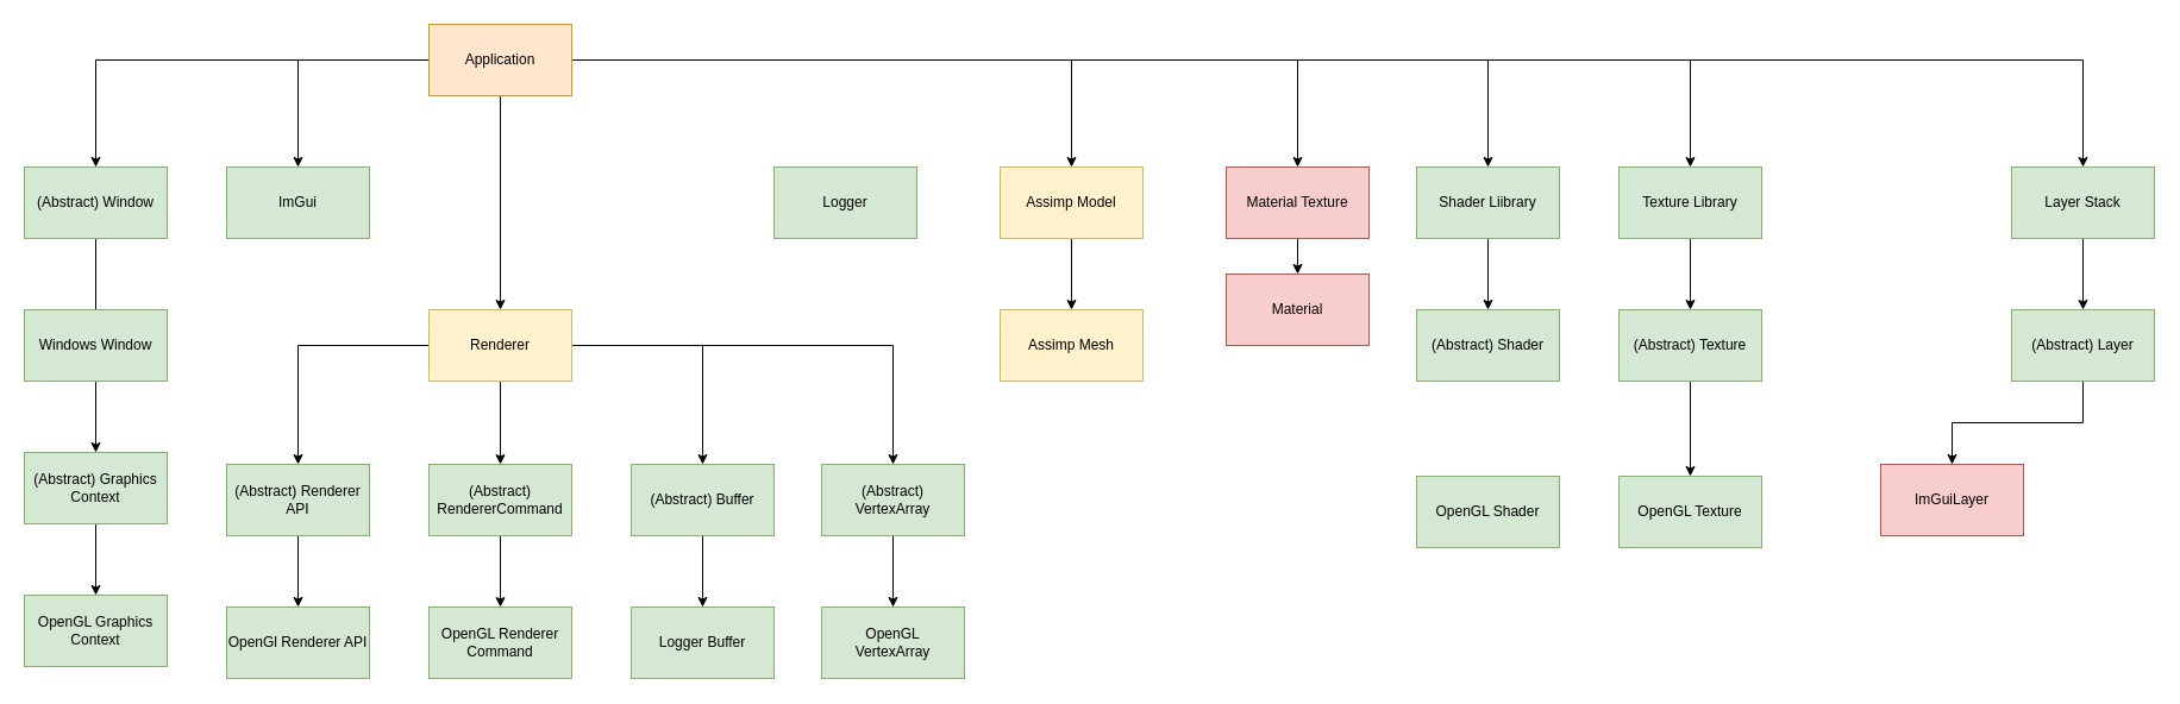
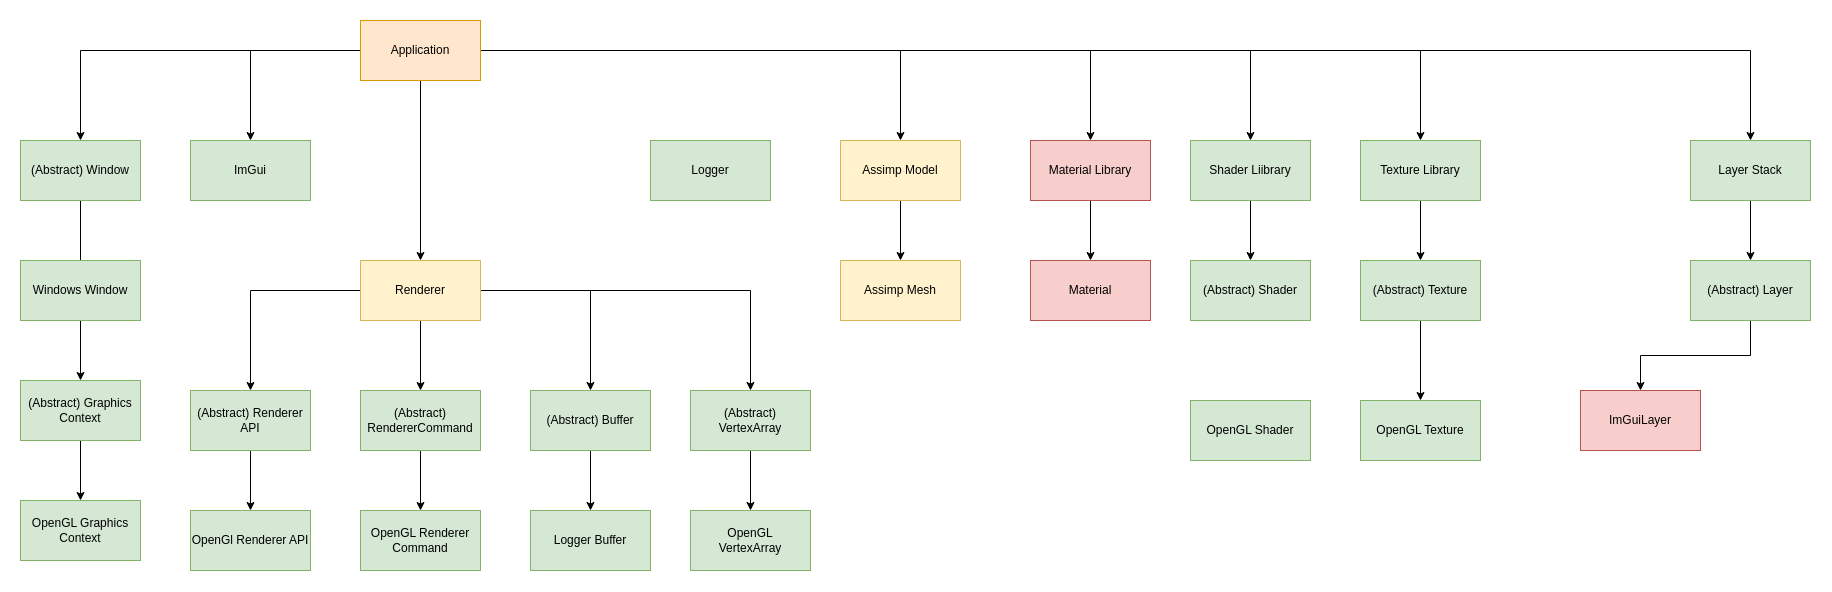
  <mxCell id="0" />
  <mxCell id="1" parent="0" />
  <mxCell id="2" style="edgeStyle=orthogonalEdgeStyle;rounded=0;orthogonalLoop=1;jettySize=auto;html=1;entryX=0.5;entryY=0;entryDx=0;entryDy=0;" parent="1" source="10" target="15" edge="1"><mxGeometry relative="1" as="geometry" /></mxCell>
  <mxCell id="3" style="edgeStyle=orthogonalEdgeStyle;rounded=0;orthogonalLoop=1;jettySize=auto;html=1;entryX=0.5;entryY=0;entryDx=0;entryDy=0;" parent="1" source="10" target="12" edge="1"><mxGeometry relative="1" as="geometry" /></mxCell>
  <mxCell id="4" style="edgeStyle=orthogonalEdgeStyle;rounded=0;orthogonalLoop=1;jettySize=auto;html=1;exitX=0.5;exitY=1;exitDx=0;exitDy=0;" parent="1" source="10" target="26" edge="1"><mxGeometry relative="1" as="geometry"><mxPoint x="410" y="130" as="sourcePoint" /></mxGeometry></mxCell>
  <mxCell id="5" style="edgeStyle=orthogonalEdgeStyle;rounded=0;orthogonalLoop=1;jettySize=auto;html=1;entryX=0.5;entryY=0;entryDx=0;entryDy=0;" parent="1" source="10" target="17" edge="1"><mxGeometry relative="1" as="geometry" /></mxCell>
  <mxCell id="6" style="edgeStyle=orthogonalEdgeStyle;rounded=0;orthogonalLoop=1;jettySize=auto;html=1;" parent="1" source="10" target="19" edge="1"><mxGeometry relative="1" as="geometry" /></mxCell>
  <mxCell id="7" style="edgeStyle=orthogonalEdgeStyle;rounded=0;orthogonalLoop=1;jettySize=auto;html=1;entryX=0.5;entryY=0;entryDx=0;entryDy=0;" parent="1" source="10" target="21" edge="1"><mxGeometry relative="1" as="geometry" /></mxCell>
  <mxCell id="8" style="edgeStyle=orthogonalEdgeStyle;rounded=0;orthogonalLoop=1;jettySize=auto;html=1;entryX=0.5;entryY=0;entryDx=0;entryDy=0;" parent="1" source="10" target="39" edge="1"><mxGeometry relative="1" as="geometry" /></mxCell>
  <mxCell id="9" style="edgeStyle=orthogonalEdgeStyle;rounded=0;orthogonalLoop=1;jettySize=auto;html=1;entryX=0.5;entryY=0;entryDx=0;entryDy=0;" parent="1" source="10" target="53" edge="1"><mxGeometry relative="1" as="geometry" /></mxCell>
  <mxCell id="10" value="Application" style="rounded=0;whiteSpace=wrap;html=1;fillColor=#ffe6cc;strokeColor=#d79b00;" parent="1" vertex="1"><mxGeometry x="360" width="120" height="60" as="geometry" y="20" /></mxCell>
  <mxCell id="11" style="edgeStyle=orthogonalEdgeStyle;rounded=0;orthogonalLoop=1;jettySize=auto;html=1;" parent="1" source="12" target="14" edge="1"><mxGeometry relative="1" as="geometry" /></mxCell>
  <mxCell id="12" value="(Abstract) Window" style="rounded=0;whiteSpace=wrap;html=1;fillColor=#d5e8d4;strokeColor=#82b366;" parent="1" vertex="1"><mxGeometry x="20" y="140" width="120" height="60" as="geometry" /></mxCell>
  <mxCell id="13" value="" style="edgeStyle=orthogonalEdgeStyle;rounded=0;orthogonalLoop=1;jettySize=auto;html=1;" parent="1" source="14" target="35" edge="1"><mxGeometry relative="1" as="geometry" /></mxCell>
  <mxCell id="14" value="(Abstract) Graphics Context" style="rounded=0;whiteSpace=wrap;html=1;fillColor=#d5e8d4;strokeColor=#82b366;" parent="1" vertex="1"><mxGeometry x="20" y="380" width="120" height="60" as="geometry" /></mxCell>
  <mxCell id="15" value="ImGui" style="rounded=0;whiteSpace=wrap;html=1;fillColor=#d5e8d4;strokeColor=#82b366;" parent="1" vertex="1"><mxGeometry x="190" y="140" width="120" height="60" as="geometry" /></mxCell>
  <mxCell id="16" style="edgeStyle=orthogonalEdgeStyle;rounded=0;orthogonalLoop=1;jettySize=auto;html=1;entryX=0.5;entryY=0;entryDx=0;entryDy=0;" parent="1" source="17" target="41" edge="1"><mxGeometry relative="1" as="geometry" /></mxCell>
  <mxCell id="17" value="Shader Liibrary" style="rounded=0;whiteSpace=wrap;html=1;fillColor=#d5e8d4;strokeColor=#82b366;" parent="1" vertex="1"><mxGeometry x="1190" y="140" width="120" height="60" as="geometry" /></mxCell>
  <mxCell id="18" style="edgeStyle=orthogonalEdgeStyle;rounded=0;orthogonalLoop=1;jettySize=auto;html=1;entryX=0.5;entryY=0;entryDx=0;entryDy=0;" parent="1" source="19" target="44" edge="1"><mxGeometry relative="1" as="geometry" /></mxCell>
  <mxCell id="19" value="Texture Library" style="rounded=0;whiteSpace=wrap;html=1;fillColor=#d5e8d4;strokeColor=#82b366;" parent="1" vertex="1"><mxGeometry x="1360" y="140" width="120" height="60" as="geometry" /></mxCell>
  <mxCell id="20" value="" style="edgeStyle=orthogonalEdgeStyle;rounded=0;orthogonalLoop=1;jettySize=auto;html=1;" parent="1" source="21" target="34" edge="1"><mxGeometry relative="1" as="geometry" /></mxCell>
  <mxCell id="21" value="Layer Stack" style="rounded=0;whiteSpace=wrap;html=1;fillColor=#d5e8d4;strokeColor=#82b366;" parent="1" vertex="1"><mxGeometry x="1690" y="140" width="120" height="60" as="geometry" /></mxCell>
  <mxCell id="22" value="" style="edgeStyle=orthogonalEdgeStyle;rounded=0;orthogonalLoop=1;jettySize=auto;html=1;entryX=0.5;entryY=0;entryDx=0;entryDy=0;" parent="1" source="26" target="28" edge="1"><mxGeometry relative="1" as="geometry"><mxPoint x="340" y="371" as="targetPoint" /></mxGeometry></mxCell>
  <mxCell id="23" value="" style="edgeStyle=orthogonalEdgeStyle;rounded=0;orthogonalLoop=1;jettySize=auto;html=1;" parent="1" source="26" target="31" edge="1"><mxGeometry relative="1" as="geometry" /></mxCell>
  <mxCell id="24" style="edgeStyle=orthogonalEdgeStyle;rounded=0;orthogonalLoop=1;jettySize=auto;html=1;" parent="1" source="26" target="47" edge="1"><mxGeometry relative="1" as="geometry" /></mxCell>
  <mxCell id="25" style="edgeStyle=orthogonalEdgeStyle;rounded=0;orthogonalLoop=1;jettySize=auto;html=1;entryX=0.5;entryY=0;entryDx=0;entryDy=0;" parent="1" source="26" target="50" edge="1"><mxGeometry relative="1" as="geometry" /></mxCell>
  <mxCell id="26" value="Renderer" style="rounded=0;whiteSpace=wrap;html=1;fillColor=#fff2cc;strokeColor=#d6b656;" parent="1" vertex="1"><mxGeometry x="360" y="260" width="120" height="60" as="geometry" /></mxCell>
  <mxCell id="27" value="" style="edgeStyle=orthogonalEdgeStyle;rounded=0;orthogonalLoop=1;jettySize=auto;html=1;" parent="1" source="28" target="29" edge="1"><mxGeometry relative="1" as="geometry" /></mxCell>
  <mxCell id="28" value="(Abstract) Renderer API" style="rounded=0;whiteSpace=wrap;html=1;fillColor=#d5e8d4;strokeColor=#82b366;" parent="1" vertex="1"><mxGeometry x="190" y="390" width="120" height="60" as="geometry" /></mxCell>
  <mxCell id="29" value="OpenGl Renderer API" style="rounded=0;whiteSpace=wrap;html=1;fillColor=#d5e8d4;strokeColor=#82b366;" parent="1" vertex="1"><mxGeometry x="190" y="510" width="120" height="60" as="geometry" /></mxCell>
  <mxCell id="30" value="" style="edgeStyle=orthogonalEdgeStyle;rounded=0;orthogonalLoop=1;jettySize=auto;html=1;" parent="1" source="31" target="32" edge="1"><mxGeometry relative="1" as="geometry" /></mxCell>
  <mxCell id="31" value="(Abstract) RendererCommand" style="rounded=0;whiteSpace=wrap;html=1;fillColor=#d5e8d4;strokeColor=#82b366;" parent="1" vertex="1"><mxGeometry x="360" y="390" width="120" height="60" as="geometry" /></mxCell>
  <mxCell id="32" value="OpenGL Renderer Command" style="rounded=0;whiteSpace=wrap;html=1;fillColor=#d5e8d4;strokeColor=#82b366;" parent="1" vertex="1"><mxGeometry x="360" y="510" width="120" height="60" as="geometry" /></mxCell>
  <mxCell id="33" value="" style="edgeStyle=orthogonalEdgeStyle;rounded=0;orthogonalLoop=1;jettySize=auto;html=1;entryX=0.5;entryY=0;entryDx=0;entryDy=0;" parent="1" source="34" target="37" edge="1"><mxGeometry relative="1" as="geometry"><mxPoint x="1470" y="380" as="targetPoint" /></mxGeometry></mxCell>
  <mxCell id="34" value="(Abstract) Layer" style="rounded=0;whiteSpace=wrap;html=1;fillColor=#d5e8d4;strokeColor=#82b366;" parent="1" vertex="1"><mxGeometry x="1690" y="260" width="120" height="60" as="geometry" /></mxCell>
  <mxCell id="35" value="OpenGL Graphics Context" style="rounded=0;whiteSpace=wrap;html=1;fillColor=#d5e8d4;strokeColor=#82b366;" parent="1" vertex="1"><mxGeometry x="20" y="500" width="120" height="60" as="geometry" /></mxCell>
  <mxCell id="36" value="Windows Window" style="rounded=0;whiteSpace=wrap;html=1;fillColor=#d5e8d4;strokeColor=#82b366;" parent="1" vertex="1"><mxGeometry x="20" y="260" width="120" height="60" as="geometry" /></mxCell>
  <mxCell id="37" value="ImGuiLayer" style="rounded=0;whiteSpace=wrap;html=1;fillColor=#f8cecc;strokeColor=#b85450;" parent="1" vertex="1"><mxGeometry x="1580" y="390" width="120" height="60" as="geometry" /></mxCell>
  <mxCell id="38" style="edgeStyle=orthogonalEdgeStyle;rounded=0;orthogonalLoop=1;jettySize=auto;html=1;entryX=0.5;entryY=0;entryDx=0;entryDy=0;" parent="1" source="39" target="40" edge="1"><mxGeometry relative="1" as="geometry" /></mxCell>
- <mxCell id="39" value="Material Texture" style="rounded=0;whiteSpace=wrap;html=1;fillColor=#f8cecc;strokeColor=#b85450;" parent="1" vertex="1"><mxGeometry x="1030" y="140" width="120" height="60" as="geometry" /></mxCell>
- <mxCell id="40" value="Material" style="rounded=0;whiteSpace=wrap;html=1;fillColor=#f8cecc;strokeColor=#b85450;" parent="1" vertex="1"><mxGeometry x="1030" y="230" width="120" height="60" as="geometry" /></mxCell>
+ <mxCell id="39" value="Material Library" style="rounded=0;whiteSpace=wrap;html=1;fillColor=#f8cecc;strokeColor=#b85450;" parent="1" vertex="1"><mxGeometry x="1030" y="140" width="120" height="60" as="geometry" /></mxCell>
+ <mxCell id="40" value="Material" style="rounded=0;whiteSpace=wrap;html=1;fillColor=#f8cecc;strokeColor=#b85450;" parent="1" vertex="1"><mxGeometry x="1030" y="260" width="120" height="60" as="geometry" /></mxCell>
  <mxCell id="41" value="(Abstract) Shader" style="rounded=0;whiteSpace=wrap;html=1;fillColor=#d5e8d4;strokeColor=#82b366;" parent="1" vertex="1"><mxGeometry x="1190" y="260" width="120" height="60" as="geometry" /></mxCell>
  <mxCell id="42" value="OpenGL Shader" style="rounded=0;whiteSpace=wrap;html=1;fillColor=#d5e8d4;strokeColor=#82b366;" parent="1" vertex="1"><mxGeometry x="1190" y="400" width="120" height="60" as="geometry" /></mxCell>
  <mxCell id="43" style="edgeStyle=orthogonalEdgeStyle;rounded=0;orthogonalLoop=1;jettySize=auto;html=1;entryX=0.5;entryY=0;entryDx=0;entryDy=0;" parent="1" source="44" target="45" edge="1"><mxGeometry relative="1" as="geometry" /></mxCell>
  <mxCell id="44" value="(Abstract) Texture" style="rounded=0;whiteSpace=wrap;html=1;fillColor=#d5e8d4;strokeColor=#82b366;" parent="1" vertex="1"><mxGeometry x="1360" y="260" width="120" height="60" as="geometry" /></mxCell>
  <mxCell id="45" value="OpenGL Texture" style="rounded=0;whiteSpace=wrap;html=1;fillColor=#d5e8d4;strokeColor=#82b366;" parent="1" vertex="1"><mxGeometry x="1360" y="400" width="120" height="60" as="geometry" /></mxCell>
  <mxCell id="46" style="edgeStyle=orthogonalEdgeStyle;rounded=0;orthogonalLoop=1;jettySize=auto;html=1;entryX=0.5;entryY=0;entryDx=0;entryDy=0;" parent="1" source="47" target="48" edge="1"><mxGeometry relative="1" as="geometry" /></mxCell>
  <mxCell id="47" value="(Abstract) Buffer" style="rounded=0;whiteSpace=wrap;html=1;fillColor=#d5e8d4;strokeColor=#82b366;" parent="1" vertex="1"><mxGeometry x="530" y="390" width="120" height="60" as="geometry" /></mxCell>
  <mxCell id="48" value="Logger Buffer" style="rounded=0;whiteSpace=wrap;html=1;fillColor=#d5e8d4;strokeColor=#82b366;" parent="1" vertex="1"><mxGeometry x="530" y="510" width="120" height="60" as="geometry" /></mxCell>
  <mxCell id="49" style="edgeStyle=orthogonalEdgeStyle;rounded=0;orthogonalLoop=1;jettySize=auto;html=1;entryX=0.5;entryY=0;entryDx=0;entryDy=0;" parent="1" source="50" target="51" edge="1"><mxGeometry relative="1" as="geometry" /></mxCell>
  <mxCell id="50" value="(Abstract) VertexArray" style="rounded=0;whiteSpace=wrap;html=1;fillColor=#d5e8d4;strokeColor=#82b366;" parent="1" vertex="1"><mxGeometry x="690" y="390" width="120" height="60" as="geometry" /></mxCell>
  <mxCell id="51" value="OpenGL&lt;br&gt;VertexArray" style="rounded=0;whiteSpace=wrap;html=1;fillColor=#d5e8d4;strokeColor=#82b366;" parent="1" vertex="1"><mxGeometry x="690" y="510" width="120" height="60" as="geometry" /></mxCell>
  <mxCell id="52" style="edgeStyle=orthogonalEdgeStyle;rounded=0;orthogonalLoop=1;jettySize=auto;html=1;entryX=0.5;entryY=0;entryDx=0;entryDy=0;" parent="1" source="53" target="54" edge="1"><mxGeometry relative="1" as="geometry" /></mxCell>
  <mxCell id="53" value="Assimp Model" style="rounded=0;whiteSpace=wrap;html=1;fillColor=#fff2cc;strokeColor=#d6b656;" parent="1" vertex="1"><mxGeometry x="840" y="140" width="120" height="60" as="geometry" /></mxCell>
  <mxCell id="54" value="Assimp Mesh" style="rounded=0;whiteSpace=wrap;html=1;fillColor=#fff2cc;strokeColor=#d6b656;" parent="1" vertex="1"><mxGeometry x="840" y="260" width="120" height="60" as="geometry" /></mxCell>
  <mxCell id="55" value="Logger" style="rounded=0;whiteSpace=wrap;html=1;fillColor=#d5e8d4;strokeColor=#82b366;" parent="1" vertex="1"><mxGeometry x="650" y="140" width="120" height="60" as="geometry" /></mxCell>
